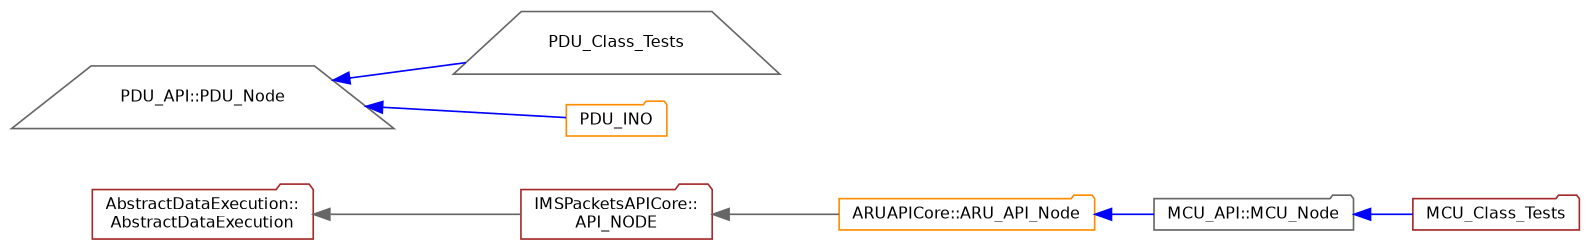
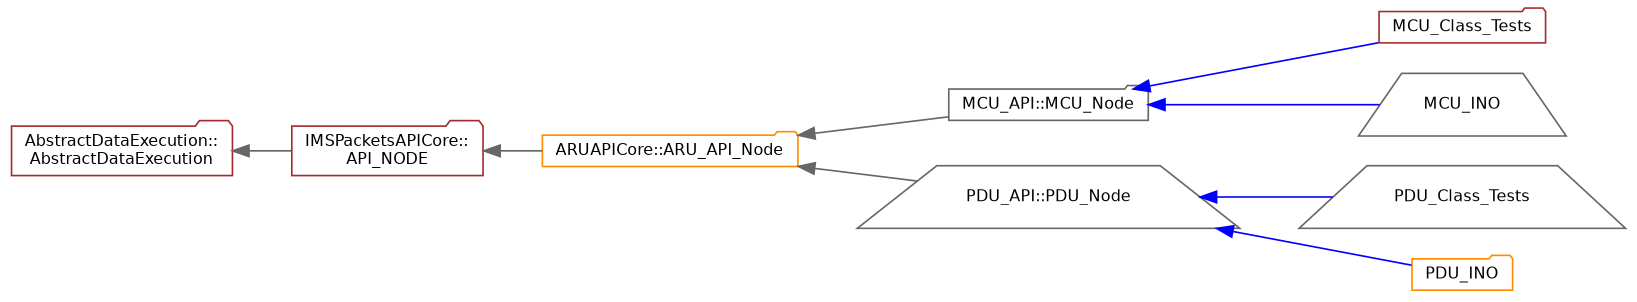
  digraph {
    rankdir=LR
    node [color=gray40 fillcolor=white fontname=Helvetica fontsize=10 shape=folder style=filled]
    edge [color=gray40 dir=back fontname=Helvetica fontsize=10 labelfontname=Helvetica labelfontsize=10 style=solid]
    n1 [color=brown height=0.2 label="AbstractDataExecution::\lAbstractDataExecution" width=0.4]
    n2 [color=brown height=0.2 label="IMSPacketsAPICore::\lAPI_NODE" width=0.4]
    n3 [color=darkorange height=0.2 label="ARUAPICore::ARU_API_Node" width=0.4]
    n4 [height=0.2 label="MCU_API::MCU_Node" width=0.4]
    n5 [height=0.2 label="PDU_API::PDU_Node" shape=trapezium width=0.4]
    n6 [color=brown height=0.2 label=MCU_Class_Tests width=0.4]
+   n7 [height=0.2 label=MCU_INO shape=trapezium width=0.4]
    n8 [height=0.2 label=PDU_Class_Tests shape=trapezium width=0.4]
    n9 [color=darkorange height=0.2 label=PDU_INO width=0.4]
    n1 -> n2
    n2 -> n3
-   n3 -> n4 [color=blue]
+   n3 -> n4
+   n3 -> n5
    n4 -> n6 [color=blue]
+   n4 -> n7 [color=blue]
    n5 -> n8 [color=blue]
    n5 -> n9 [color=blue]
  }
